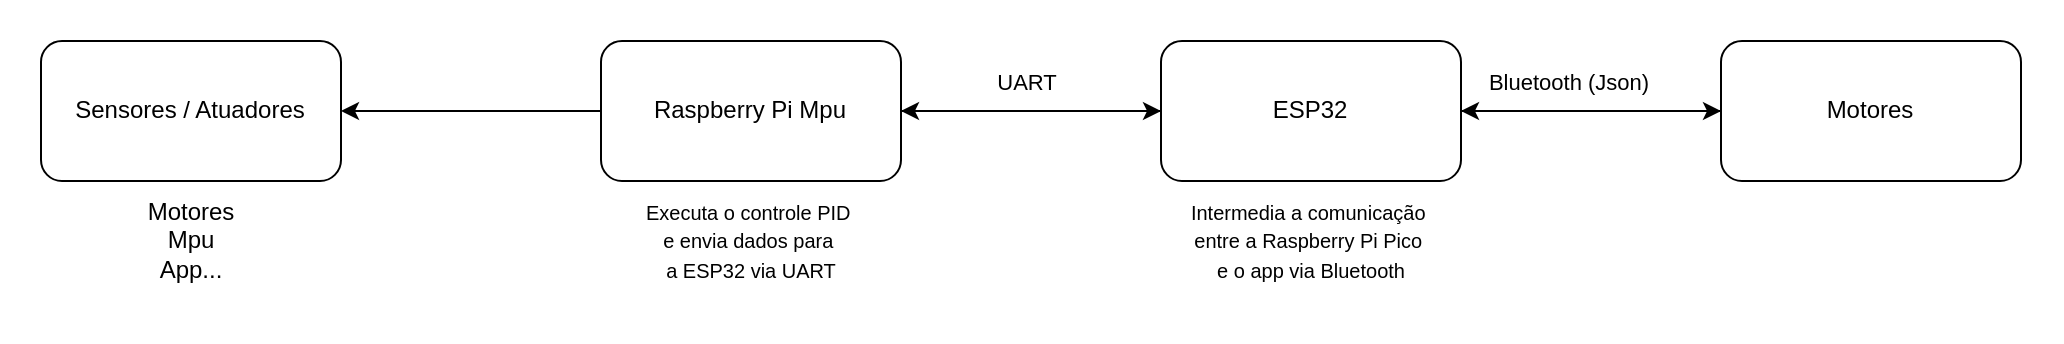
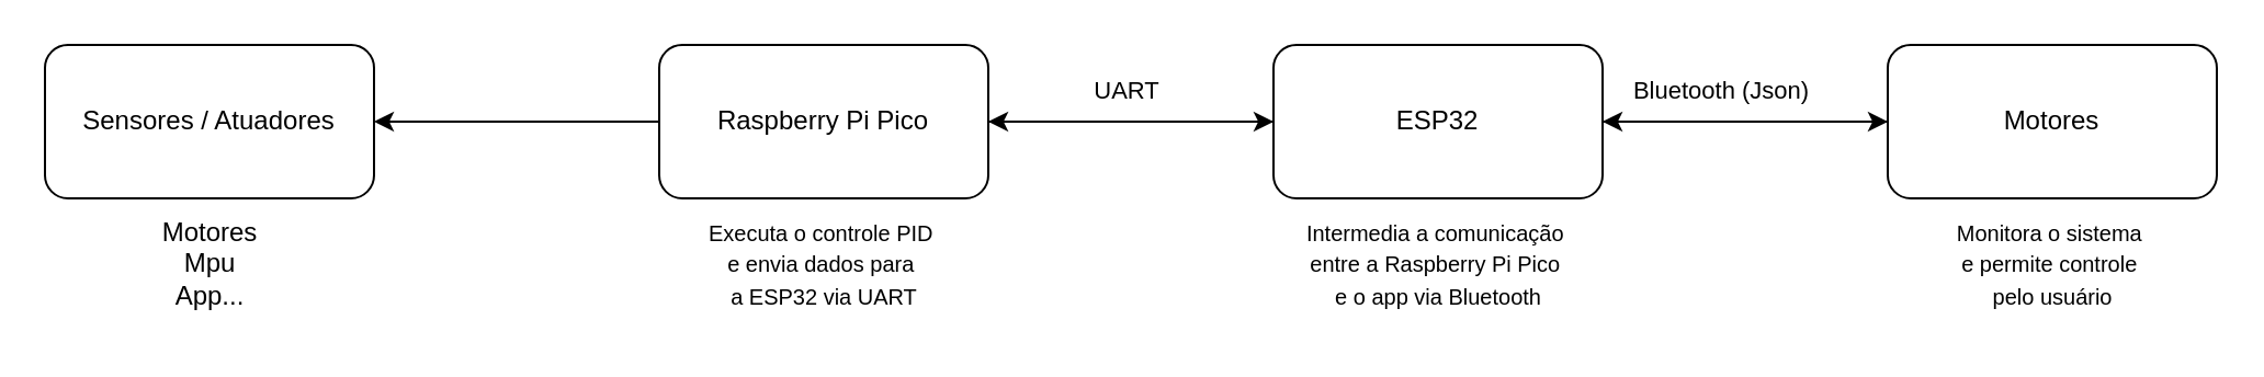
  <mxCell id="0" />
  <mxCell id="1" parent="0" />
  <mxCell id="2" value="Sensores / Atuadores" style="rounded=1;whiteSpace=wrap;html=1;fontSize=12;glass=0;strokeWidth=1;shadow=0;" parent="1" vertex="1"><mxGeometry x="20" y="20" width="150" height="70" as="geometry" /></mxCell>
  <mxCell id="3" style="edgeStyle=orthogonalEdgeStyle;rounded=0;orthogonalLoop=1;jettySize=auto;html=1;exitX=1;exitY=0.5;exitDx=0;exitDy=0;strokeWidth=1;" parent="1" source="6" target="10" edge="1"><mxGeometry relative="1" as="geometry" /></mxCell>
  <mxCell id="4" value="UART" style="edgeLabel;html=1;align=center;verticalAlign=middle;resizable=0;points=[];" parent="3" vertex="1" connectable="0"><mxGeometry x="0.182" y="-4" relative="1" as="geometry"><mxPoint x="-15" y="-19" as="offset" /></mxGeometry></mxCell>
  <mxCell id="5" style="edgeStyle=orthogonalEdgeStyle;rounded=0;orthogonalLoop=1;jettySize=auto;html=1;" parent="1" source="6" edge="1"><mxGeometry relative="1" as="geometry"><mxPoint x="170" y="55" as="targetPoint" /></mxGeometry></mxCell>
- <mxCell id="6" value="Raspberry Pi Mpu" style="rounded=1;whiteSpace=wrap;html=1;fontSize=12;glass=0;strokeWidth=1;shadow=0;" parent="1" vertex="1"><mxGeometry x="300" y="20" width="150" height="70" as="geometry" /></mxCell>
+ <mxCell id="6" value="Raspberry Pi Pico" style="rounded=1;whiteSpace=wrap;html=1;fontSize=12;glass=0;strokeWidth=1;shadow=0;" parent="1" vertex="1"><mxGeometry x="300" y="20" width="150" height="70" as="geometry" /></mxCell>
  <mxCell id="7" style="edgeStyle=orthogonalEdgeStyle;rounded=0;orthogonalLoop=1;jettySize=auto;html=1;strokeWidth=1;" parent="1" source="10" target="12" edge="1"><mxGeometry relative="1" as="geometry" /></mxCell>
  <mxCell id="8" value="Bluetooth (Json)" style="edgeLabel;html=1;align=center;verticalAlign=middle;resizable=0;points=[];" parent="7" vertex="1" connectable="0"><mxGeometry x="-0.178" y="2" relative="1" as="geometry"><mxPoint y="-13" as="offset" /></mxGeometry></mxCell>
  <mxCell id="9" style="edgeStyle=orthogonalEdgeStyle;rounded=0;orthogonalLoop=1;jettySize=auto;html=1;entryX=1;entryY=0.5;entryDx=0;entryDy=0;" parent="1" source="10" target="6" edge="1"><mxGeometry relative="1" as="geometry" /></mxCell>
  <mxCell id="10" value="ESP32" style="rounded=1;whiteSpace=wrap;html=1;fontSize=12;glass=0;strokeWidth=1;shadow=0;" parent="1" vertex="1"><mxGeometry x="580" y="20" width="150" height="70" as="geometry" /></mxCell>
  <mxCell id="11" style="edgeStyle=orthogonalEdgeStyle;rounded=0;orthogonalLoop=1;jettySize=auto;html=1;" parent="1" source="12" target="10" edge="1"><mxGeometry relative="1" as="geometry" /></mxCell>
  <mxCell id="12" value="Motores" style="rounded=1;whiteSpace=wrap;html=1;fontSize=12;glass=0;strokeWidth=1;shadow=0;" parent="1" vertex="1"><mxGeometry x="860" y="20" width="150" height="70" as="geometry" /></mxCell>
  <mxCell id="13" value="Motores&lt;div&gt;Mpu&lt;/div&gt;&lt;div&gt;App...&lt;/div&gt;" style="text;html=1;align=center;verticalAlign=middle;resizable=0;points=[];autosize=1;strokeWidth=1;" parent="1" vertex="1"><mxGeometry x="60" y="90" width="70" height="60" as="geometry" /></mxCell>
  <mxCell id="14" value="&lt;font style=&quot;font-size: 10px;&quot;&gt;Executa o controle PID&amp;nbsp;&lt;/font&gt;&lt;div&gt;&lt;font style=&quot;font-size: 10px;&quot;&gt;e envia dados para&amp;nbsp;&lt;/font&gt;&lt;/div&gt;&lt;div&gt;&lt;font style=&quot;font-size: 10px;&quot;&gt;a ESP32 via UART&lt;/font&gt;&lt;/div&gt;" style="text;html=1;align=center;verticalAlign=middle;resizable=0;points=[];autosize=1;strokeWidth=1;" parent="1" vertex="1"><mxGeometry x="310" y="90" width="130" height="60" as="geometry" /></mxCell>
  <mxCell id="15" value="&lt;font style=&quot;font-size: 10px;&quot;&gt;Intermedia a comunicação&amp;nbsp;&lt;/font&gt;&lt;div&gt;&lt;font style=&quot;font-size: 10px;&quot;&gt;entre a&amp;nbsp;&lt;span style=&quot;background-color: transparent; color: light-dark(rgb(0, 0, 0), rgb(255, 255, 255));&quot;&gt;Raspberry Pi Pico&amp;nbsp;&lt;/span&gt;&lt;/font&gt;&lt;/div&gt;&lt;div&gt;&lt;font style=&quot;font-size: 10px;&quot;&gt;&lt;span style=&quot;background-color: transparent; color: light-dark(rgb(0, 0, 0), rgb(255, 255, 255));&quot;&gt;e&amp;nbsp;&lt;/span&gt;&lt;span style=&quot;background-color: transparent; color: light-dark(rgb(0, 0, 0), rgb(255, 255, 255));&quot;&gt;o app via Bluetooth&lt;/span&gt;&lt;/font&gt;&lt;/div&gt;" style="text;html=1;align=center;verticalAlign=middle;resizable=0;points=[];autosize=1;strokeWidth=1;" parent="1" vertex="1"><mxGeometry x="585" y="90" width="140" height="60" as="geometry" /></mxCell>
+ <mxCell id="16" value="&lt;font style=&quot;font-size: 10px;&quot;&gt;Monitora o sistema&amp;nbsp;&lt;/font&gt;&lt;div&gt;&lt;font style=&quot;font-size: 10px;&quot;&gt;e permite&amp;nbsp;&lt;span style=&quot;background-color: transparent; color: light-dark(rgb(0, 0, 0), rgb(255, 255, 255));&quot;&gt;controle&amp;nbsp;&lt;/span&gt;&lt;/font&gt;&lt;/div&gt;&lt;div&gt;&lt;span style=&quot;background-color: transparent; color: light-dark(rgb(0, 0, 0), rgb(255, 255, 255));&quot;&gt;&lt;font style=&quot;font-size: 10px;&quot;&gt;pelo usuário&lt;/font&gt;&lt;/span&gt;&lt;/div&gt;" style="text;html=1;align=center;verticalAlign=middle;resizable=0;points=[];autosize=1;strokeWidth=1;" parent="1" vertex="1"><mxGeometry x="880" y="90" width="110" height="60" as="geometry" /></mxCell>
